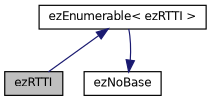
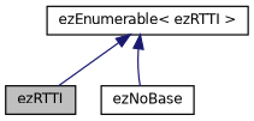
  digraph {
    node [color=black fillcolor=white fontname=Helvetica fontsize=10 shape=record style=filled]
    edge [color=midnightblue dir=back fontname=Helvetica fontsize=10 labelfontname=Helvetica labelfontsize=10 style=solid]
    n1 [fillcolor=grey75 fontcolor=black height=0.2 label=ezRTTI width=0.4]
    n2 [height=0.2 label="ezEnumerable\< ezRTTI \>" width=0.4]
    n3 [height=0.2 label=ezNoBase width=0.4]
    n2 -> n1
-   n3 -> n2
+   n2 -> n3
  }
